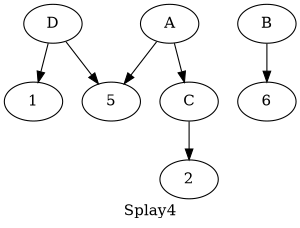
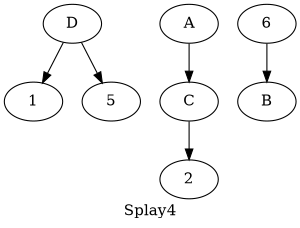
  digraph {
    label=Splay4
    D
    1
    5
    A
    C
    2
    n7 [label=6]
    B
    D -> 1
    D -> 5
-   A -> 5
    A -> C
    C -> 2
-   B -> n7
+   n7 -> B
  }
